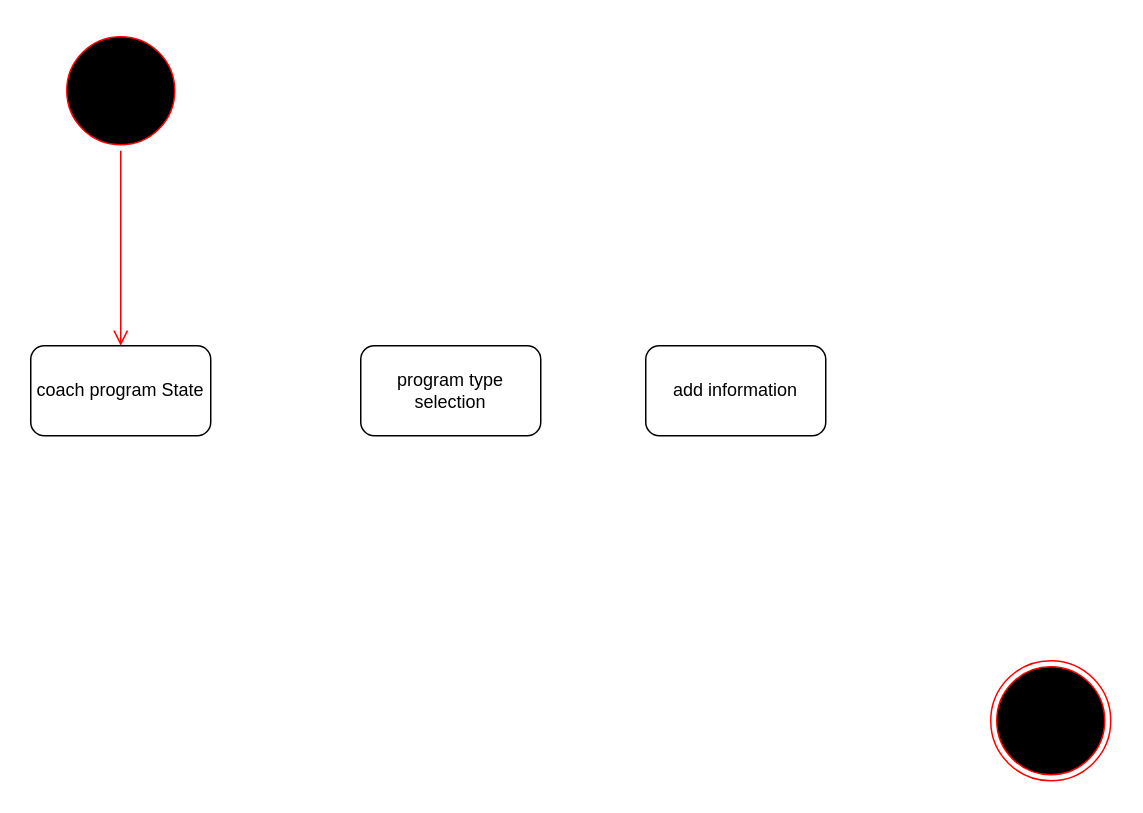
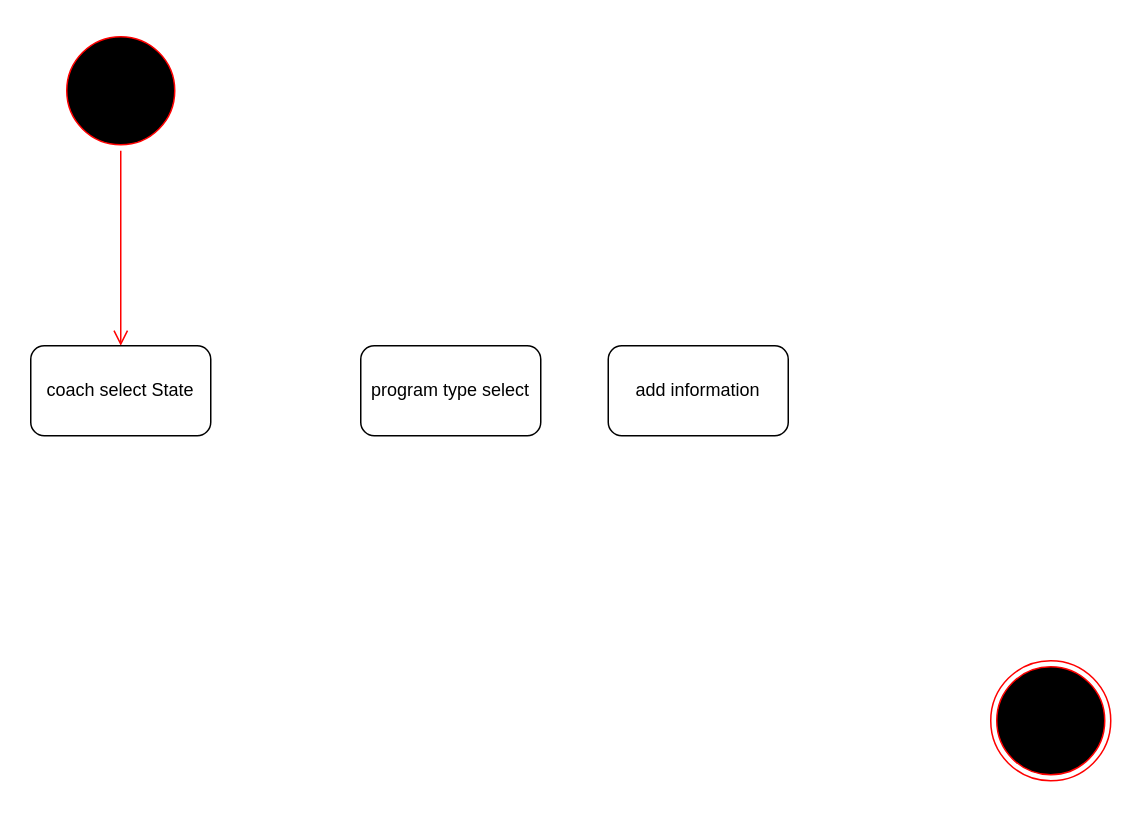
  <mxCell id="0" />
  <mxCell id="1" parent="0" />
  <mxCell id="2" value="" style="ellipse;html=1;shape=startState;fillColor=#000000;strokeColor=#ff0000;" vertex="1" parent="1"><mxGeometry x="40" y="20" width="80" height="80" as="geometry" /></mxCell>
  <mxCell id="3" value="" style="edgeStyle=orthogonalEdgeStyle;html=1;verticalAlign=bottom;endArrow=open;endSize=8;strokeColor=#ff0000;" edge="1" source="2" parent="1"><mxGeometry relative="1" as="geometry"><mxPoint x="80" y="230" as="targetPoint" /><Array as="points"><mxPoint x="80" y="210" /><mxPoint x="80" y="210" /></Array></mxGeometry></mxCell>
  <mxCell id="4" value="" style="ellipse;html=1;shape=endState;fillColor=#000000;strokeColor=#ff0000;" vertex="1" parent="1"><mxGeometry x="660" y="440" width="80" height="80" as="geometry" /></mxCell>
- <mxCell id="5" value="coach program State" style="rounded=1;whiteSpace=wrap;html=1;" vertex="1" parent="1"><mxGeometry x="20" y="230" width="120" height="60" as="geometry" /></mxCell>
- <mxCell id="6" value="program type selection" style="rounded=1;whiteSpace=wrap;html=1;" vertex="1" parent="1"><mxGeometry x="240" y="230" width="120" height="60" as="geometry" /></mxCell>
- <mxCell id="7" value="add information" style="rounded=1;whiteSpace=wrap;html=1;" vertex="1" parent="1"><mxGeometry x="430" y="230" width="120" height="60" as="geometry" /></mxCell>
+ <mxCell id="5" value="coach select State" style="rounded=1;whiteSpace=wrap;html=1;" vertex="1" parent="1"><mxGeometry x="20" y="230" width="120" height="60" as="geometry" /></mxCell>
+ <mxCell id="6" value="program type select" style="rounded=1;whiteSpace=wrap;html=1;" vertex="1" parent="1"><mxGeometry x="240" y="230" width="120" height="60" as="geometry" /></mxCell>
+ <mxCell id="7" value="add information" style="rounded=1;whiteSpace=wrap;html=1;" vertex="1" parent="1"><mxGeometry x="405" y="230" width="120" height="60" as="geometry" /></mxCell>
